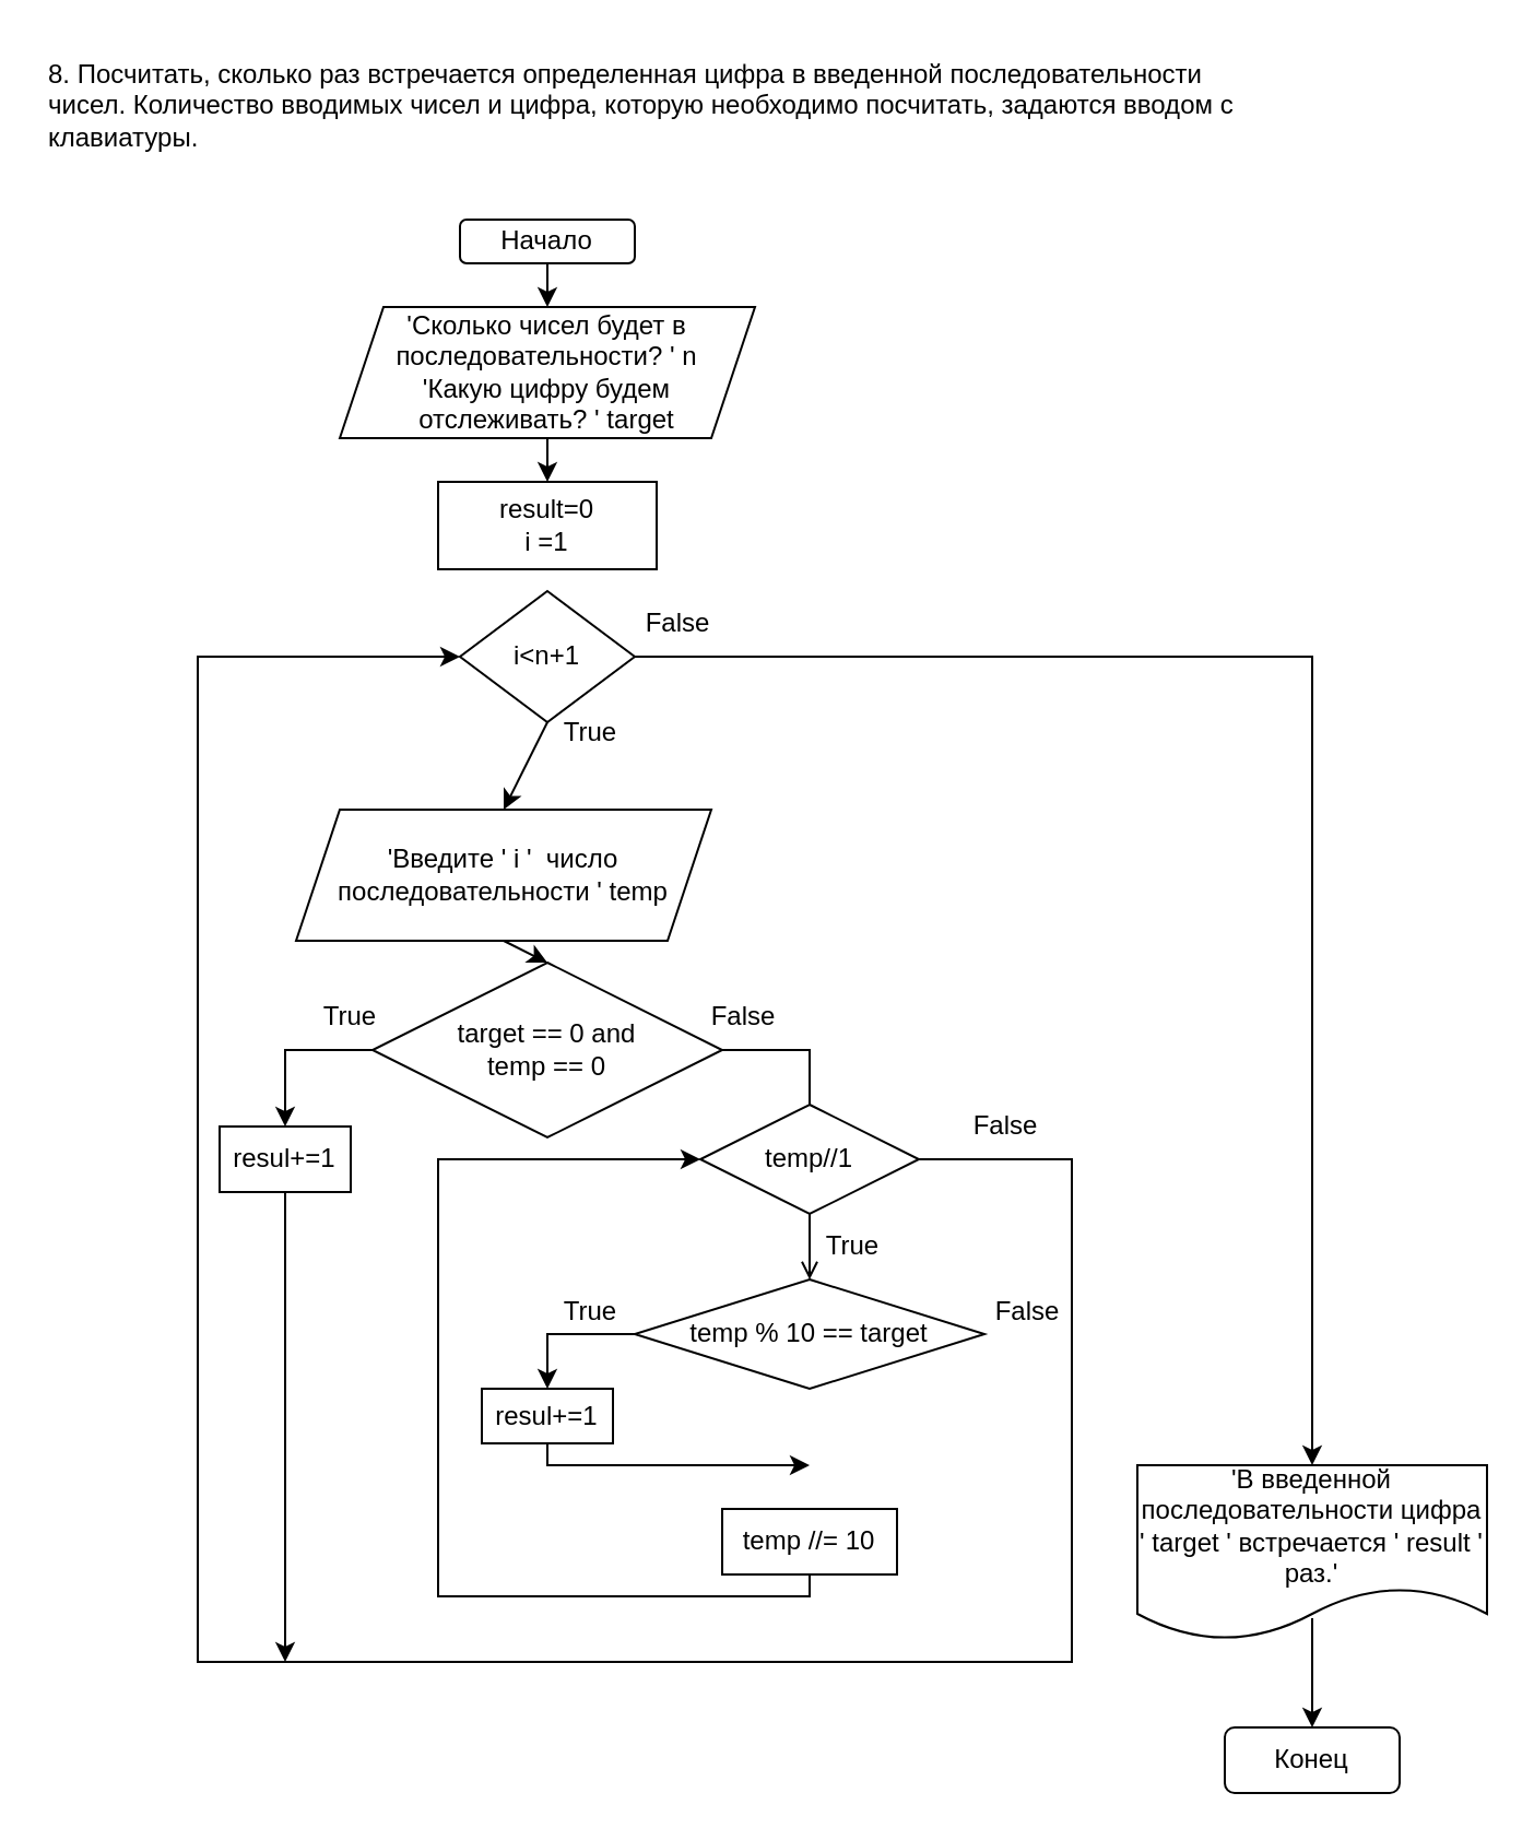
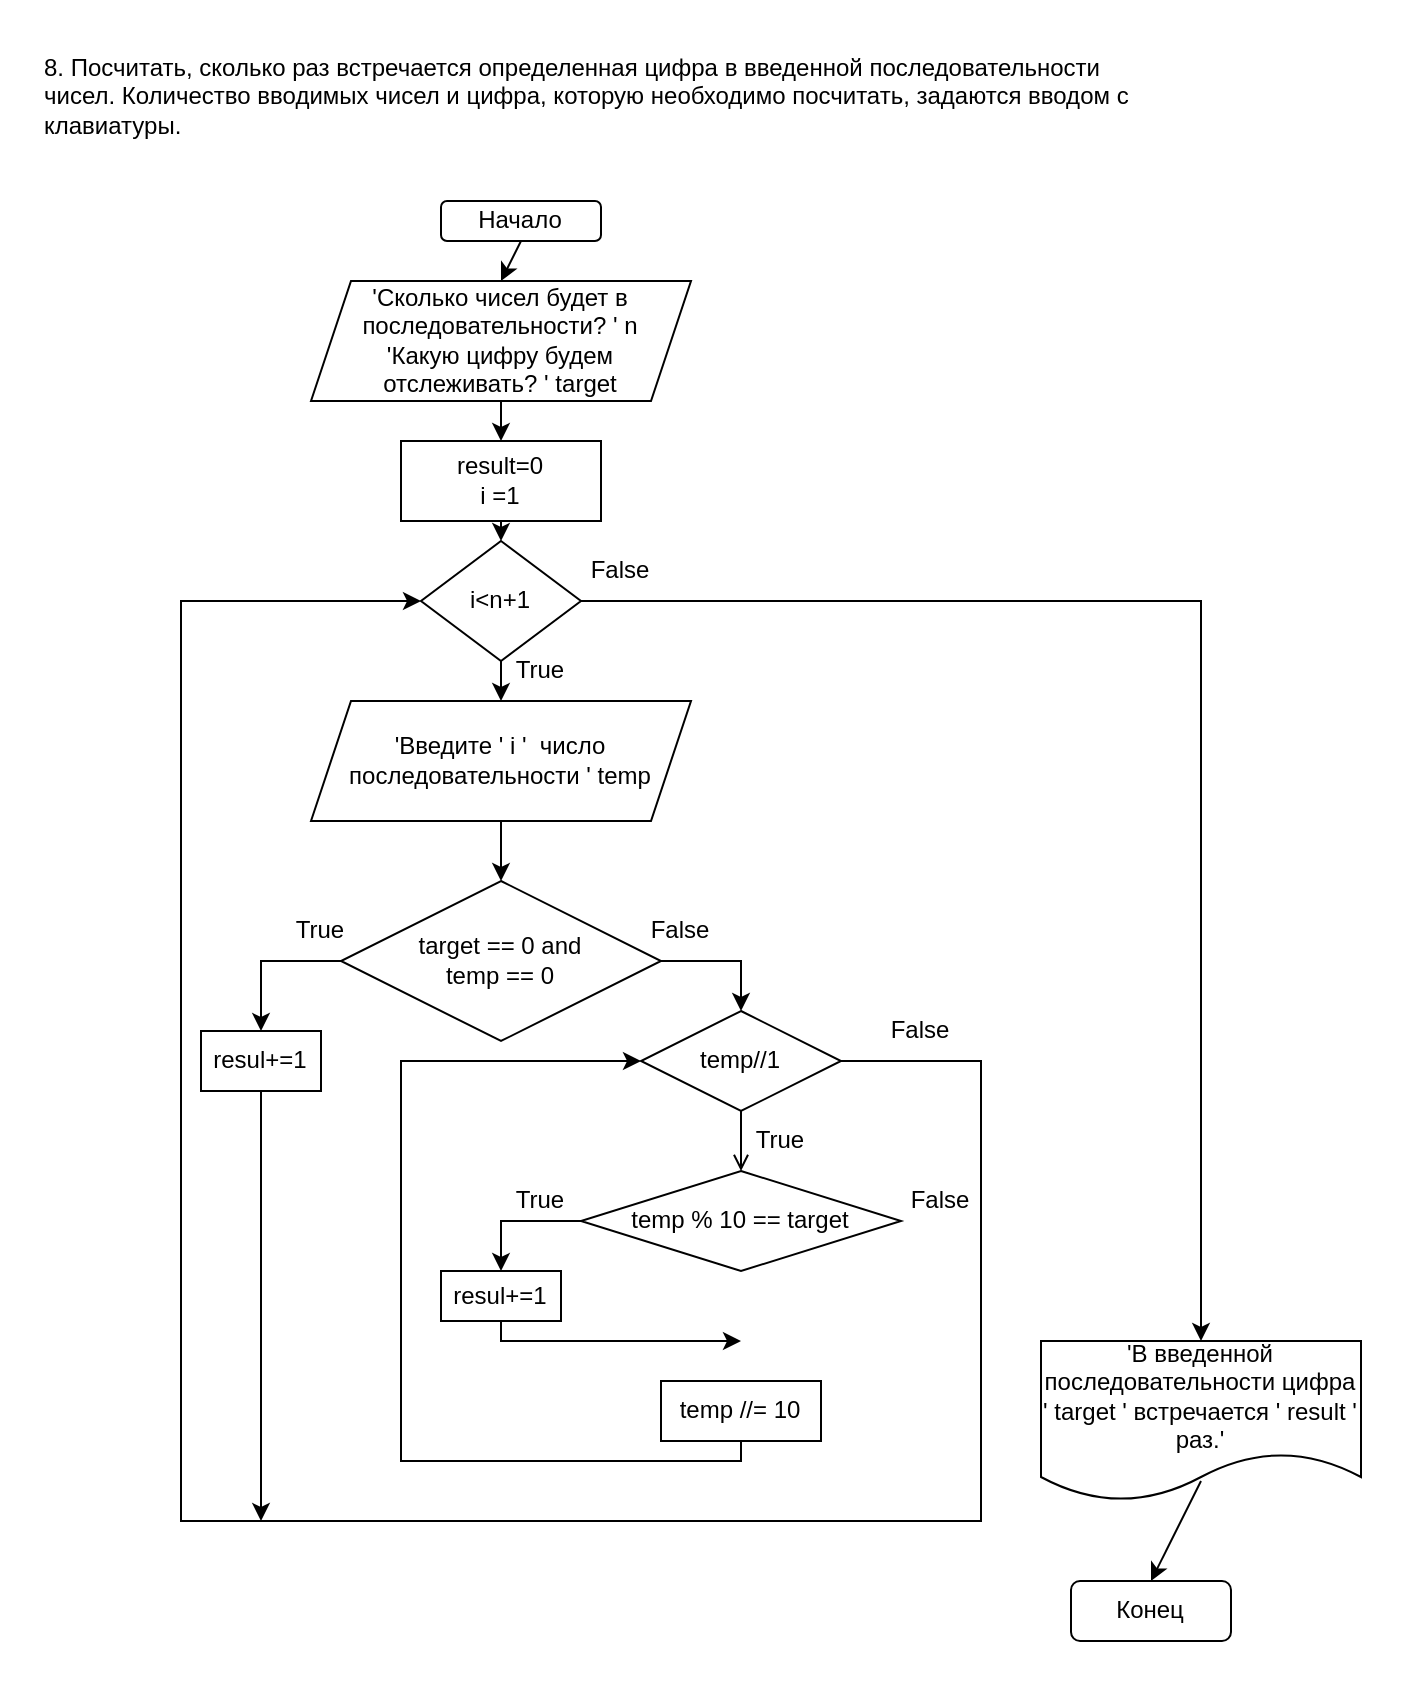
  <mxCell id="0" />
  <mxCell id="1" parent="0" />
- <mxCell id="2" value="Начало" style="rounded=1;whiteSpace=wrap;html=1;" parent="1" vertex="1"><mxGeometry x="210" y="100" width="80" height="20" as="geometry" /></mxCell>
+ <mxCell id="2" value="Начало" style="rounded=1;whiteSpace=wrap;html=1;" parent="1" vertex="1"><mxGeometry x="220" y="100" width="80" height="20" as="geometry" /></mxCell>
  <mxCell id="3" value="result=0&lt;br&gt;i =1" style="rounded=0;whiteSpace=wrap;html=1;" parent="1" vertex="1"><mxGeometry x="200" y="220" width="100" height="40" as="geometry" /></mxCell>
  <mxCell id="4" value="i&amp;lt;n+1" style="rhombus;whiteSpace=wrap;html=1;" parent="1" vertex="1"><mxGeometry x="210" y="270" width="80" height="60" as="geometry" /></mxCell>
- <mxCell id="5" value="Конец" style="rounded=1;whiteSpace=wrap;html=1;" parent="1" vertex="1"><mxGeometry x="560" y="790" width="80" height="30" as="geometry" /></mxCell>
+ <mxCell id="5" value="Конец" style="rounded=1;whiteSpace=wrap;html=1;" parent="1" vertex="1"><mxGeometry x="535" y="790" width="80" height="30" as="geometry" /></mxCell>
  <mxCell id="6" value="True" style="text;html=1;strokeColor=none;fillColor=none;align=center;verticalAlign=middle;whiteSpace=wrap;rounded=0;" parent="1" vertex="1"><mxGeometry x="130" y="450" width="60" height="30" as="geometry" /></mxCell>
  <mxCell id="7" value="False" style="text;html=1;strokeColor=none;fillColor=none;align=center;verticalAlign=middle;whiteSpace=wrap;rounded=0;" parent="1" vertex="1"><mxGeometry x="440" y="585" width="60" height="30" as="geometry" /></mxCell>
  <mxCell id="8" value="'В введенной последовательности цифра ' target ' встречается ' result ' раз.'" style="shape=document;whiteSpace=wrap;html=1;boundedLbl=1;" vertex="1" parent="1"><mxGeometry x="520" y="670" width="160" height="80" as="geometry" /></mxCell>
  <mxCell id="9" value="True" style="text;html=1;strokeColor=none;fillColor=none;align=center;verticalAlign=middle;whiteSpace=wrap;rounded=0;" vertex="1" parent="1"><mxGeometry x="360" y="555" width="60" height="30" as="geometry" /></mxCell>
  <mxCell id="10" value="False" style="text;html=1;strokeColor=none;fillColor=none;align=center;verticalAlign=middle;whiteSpace=wrap;rounded=0;" vertex="1" parent="1"><mxGeometry x="430" y="500" width="60" height="30" as="geometry" /></mxCell>
+ <mxCell id="11" value="" style="endArrow=classic;html=1;rounded=0;entryX=0.5;entryY=0;entryDx=0;entryDy=0;exitX=0.5;exitY=1;exitDx=0;exitDy=0;" edge="1" parent="1" source="3" target="4"><mxGeometry width="50" height="50" relative="1" as="geometry"><mxPoint x="250" y="430" as="sourcePoint" /><mxPoint x="110" y="420" as="targetPoint" /></mxGeometry></mxCell>
  <mxCell id="12" value="'Сколько чисел будет в последовательности? '&amp;nbsp;n&lt;br&gt;'Какую цифру будем отслеживать? ' target" style="shape=parallelogram;perimeter=parallelogramPerimeter;whiteSpace=wrap;html=1;fixedSize=1;" vertex="1" parent="1"><mxGeometry x="155" y="140" width="190" height="60" as="geometry" /></mxCell>
  <mxCell id="13" value="target == 0 and&lt;br&gt;temp == 0" style="rhombus;whiteSpace=wrap;html=1;" vertex="1" parent="1"><mxGeometry x="170" y="440" width="160" height="80" as="geometry" /></mxCell>
  <mxCell id="14" value="" style="endArrow=classic;html=1;rounded=0;exitX=0.5;exitY=1;exitDx=0;exitDy=0;entryX=0.5;entryY=0;entryDx=0;entryDy=0;" edge="1" parent="1" source="2" target="12"><mxGeometry width="50" height="50" relative="1" as="geometry"><mxPoint x="110" y="180" as="sourcePoint" /><mxPoint x="160" y="130" as="targetPoint" /></mxGeometry></mxCell>
  <mxCell id="15" value="" style="endArrow=classic;html=1;rounded=0;exitX=0.5;exitY=1;exitDx=0;exitDy=0;entryX=0.5;entryY=0;entryDx=0;entryDy=0;" edge="1" parent="1" source="12" target="3"><mxGeometry width="50" height="50" relative="1" as="geometry"><mxPoint x="90" y="200" as="sourcePoint" /><mxPoint x="140" y="150" as="targetPoint" /></mxGeometry></mxCell>
  <mxCell id="16" value="resul+=1" style="rounded=0;whiteSpace=wrap;html=1;" vertex="1" parent="1"><mxGeometry x="100" y="515" width="60" height="30" as="geometry" /></mxCell>
  <mxCell id="17" value="8. Посчитать, сколько раз встречается определенная цифра в введенной последовательности чисел. Количество вводимых чисел и цифра, которую необходимо посчитать, задаются вводом с клавиатуры." style="text;whiteSpace=wrap;html=1;" vertex="1" parent="1"><mxGeometry x="20" y="20" width="550" height="60" as="geometry" /></mxCell>
- <mxCell id="18" value="'Введите ' i '&amp;nbsp; число последовательности ' temp" style="shape=parallelogram;perimeter=parallelogramPerimeter;whiteSpace=wrap;html=1;fixedSize=1;" vertex="1" parent="1"><mxGeometry x="135" y="370" width="190" height="60" as="geometry" /></mxCell>
+ <mxCell id="18" value="'Введите ' i '&amp;nbsp; число последовательности ' temp" style="shape=parallelogram;perimeter=parallelogramPerimeter;whiteSpace=wrap;html=1;fixedSize=1;" vertex="1" parent="1"><mxGeometry x="155" y="350" width="190" height="60" as="geometry" /></mxCell>
  <mxCell id="19" value="temp//1" style="rhombus;whiteSpace=wrap;html=1;" vertex="1" parent="1"><mxGeometry x="320" y="505" width="100" height="50" as="geometry" /></mxCell>
  <mxCell id="20" value="temp % 10 == target" style="rhombus;whiteSpace=wrap;html=1;" vertex="1" parent="1"><mxGeometry x="290" y="585" width="160" height="50" as="geometry" /></mxCell>
  <mxCell id="21" value="resul+=1" style="rounded=0;whiteSpace=wrap;html=1;" vertex="1" parent="1"><mxGeometry x="220" y="635" width="60" height="25" as="geometry" /></mxCell>
  <mxCell id="22" value="temp //= 10" style="rounded=0;whiteSpace=wrap;html=1;" vertex="1" parent="1"><mxGeometry x="330" y="690" width="80" height="30" as="geometry" /></mxCell>
  <mxCell id="23" value="" style="endArrow=classic;html=1;rounded=0;exitX=0.5;exitY=1;exitDx=0;exitDy=0;entryX=0.5;entryY=0;entryDx=0;entryDy=0;" edge="1" parent="1" source="4" target="18"><mxGeometry width="50" height="50" relative="1" as="geometry"><mxPoint x="270" y="510" as="sourcePoint" /><mxPoint x="320" y="460" as="targetPoint" /></mxGeometry></mxCell>
  <mxCell id="24" value="" style="endArrow=classic;html=1;rounded=0;exitX=0.5;exitY=1;exitDx=0;exitDy=0;entryX=0.5;entryY=0;entryDx=0;entryDy=0;" edge="1" parent="1" source="18" target="13"><mxGeometry width="50" height="50" relative="1" as="geometry"><mxPoint x="270" y="510" as="sourcePoint" /><mxPoint x="320" y="460" as="targetPoint" /></mxGeometry></mxCell>
  <mxCell id="25" value="" style="endArrow=classic;html=1;rounded=0;exitX=0;exitY=0.5;exitDx=0;exitDy=0;entryX=0.5;entryY=0;entryDx=0;entryDy=0;" edge="1" parent="1" source="13" target="16"><mxGeometry width="50" height="50" relative="1" as="geometry"><mxPoint x="270" y="510" as="sourcePoint" /><mxPoint x="320" y="460" as="targetPoint" /><Array as="points"><mxPoint x="130" y="480" /></Array></mxGeometry></mxCell>
- <mxCell id="26" value="" style="endArrow=none;html=1;rounded=0;exitX=1;exitY=0.5;exitDx=0;exitDy=0;entryX=0.5;entryY=0;entryDx=0;entryDy=0;" edge="1" parent="1" source="13" target="19"><mxGeometry width="50" height="50" relative="1" as="geometry"><mxPoint x="380" y="490" as="sourcePoint" /><mxPoint x="430" y="440" as="targetPoint" /><Array as="points"><mxPoint x="370" y="480" /></Array></mxGeometry></mxCell>
+ <mxCell id="26" value="" style="endArrow=classic;html=1;rounded=0;exitX=1;exitY=0.5;exitDx=0;exitDy=0;entryX=0.5;entryY=0;entryDx=0;entryDy=0;" edge="1" parent="1" source="13" target="19"><mxGeometry width="50" height="50" relative="1" as="geometry"><mxPoint x="380" y="490" as="sourcePoint" /><mxPoint x="430" y="440" as="targetPoint" /><Array as="points"><mxPoint x="370" y="480" /></Array></mxGeometry></mxCell>
  <mxCell id="27" value="" style="endArrow=open;html=1;rounded=0;exitX=0.5;exitY=1;exitDx=0;exitDy=0;entryX=0.5;entryY=0;entryDx=0;entryDy=0;" edge="1" parent="1" source="19" target="20"><mxGeometry width="50" height="50" relative="1" as="geometry"><mxPoint x="190" y="610" as="sourcePoint" /><mxPoint x="240" y="560" as="targetPoint" /></mxGeometry></mxCell>
  <mxCell id="28" value="" style="endArrow=classic;html=1;rounded=0;exitX=0;exitY=0.5;exitDx=0;exitDy=0;entryX=0.5;entryY=0;entryDx=0;entryDy=0;" edge="1" parent="1" source="20" target="21"><mxGeometry width="50" height="50" relative="1" as="geometry"><mxPoint x="480" y="600" as="sourcePoint" /><mxPoint x="530" y="550" as="targetPoint" /><Array as="points"><mxPoint x="250" y="610" /></Array></mxGeometry></mxCell>
  <mxCell id="29" value="" style="endArrow=classic;html=1;rounded=0;exitX=0.5;exitY=1;exitDx=0;exitDy=0;" edge="1" parent="1" source="21"><mxGeometry width="50" height="50" relative="1" as="geometry"><mxPoint x="240" y="730" as="sourcePoint" /><mxPoint x="370" y="670" as="targetPoint" /><Array as="points"><mxPoint x="250" y="670" /></Array></mxGeometry></mxCell>
  <mxCell id="30" value="True" style="text;html=1;strokeColor=none;fillColor=none;align=center;verticalAlign=middle;whiteSpace=wrap;rounded=0;" vertex="1" parent="1"><mxGeometry x="240" y="585" width="60" height="30" as="geometry" /></mxCell>
  <mxCell id="31" value="False" style="text;html=1;strokeColor=none;fillColor=none;align=center;verticalAlign=middle;whiteSpace=wrap;rounded=0;" vertex="1" parent="1"><mxGeometry x="310" y="450" width="60" height="30" as="geometry" /></mxCell>
  <mxCell id="32" value="" style="endArrow=classic;html=1;rounded=0;exitX=0.5;exitY=1;exitDx=0;exitDy=0;entryX=0;entryY=0.5;entryDx=0;entryDy=0;" edge="1" parent="1" source="22" target="19"><mxGeometry width="50" height="50" relative="1" as="geometry"><mxPoint x="110" y="710" as="sourcePoint" /><mxPoint x="170" y="720" as="targetPoint" /><Array as="points"><mxPoint x="370" y="730" /><mxPoint x="200" y="730" /><mxPoint x="200" y="530" /></Array></mxGeometry></mxCell>
  <mxCell id="33" value="" style="endArrow=classic;html=1;rounded=0;exitX=1;exitY=0.5;exitDx=0;exitDy=0;entryX=0;entryY=0.5;entryDx=0;entryDy=0;" edge="1" parent="1" source="19" target="4"><mxGeometry width="50" height="50" relative="1" as="geometry"><mxPoint x="600" y="580" as="sourcePoint" /><mxPoint x="90" y="300" as="targetPoint" /><Array as="points"><mxPoint x="490" y="530" /><mxPoint x="490" y="760" /><mxPoint x="90" y="760" /><mxPoint x="90" y="300" /></Array></mxGeometry></mxCell>
  <mxCell id="34" value="" style="endArrow=classic;html=1;rounded=0;exitX=0.5;exitY=1;exitDx=0;exitDy=0;" edge="1" parent="1" source="16"><mxGeometry width="50" height="50" relative="1" as="geometry"><mxPoint x="-40" y="670" as="sourcePoint" /><mxPoint x="130" y="760" as="targetPoint" /></mxGeometry></mxCell>
  <mxCell id="35" value="" style="endArrow=classic;html=1;rounded=0;exitX=1;exitY=0.5;exitDx=0;exitDy=0;entryX=0.5;entryY=0;entryDx=0;entryDy=0;" edge="1" parent="1" source="4" target="8"><mxGeometry width="50" height="50" relative="1" as="geometry"><mxPoint x="490" y="270" as="sourcePoint" /><mxPoint x="540" y="220" as="targetPoint" /><Array as="points"><mxPoint x="600" y="300" /></Array></mxGeometry></mxCell>
  <mxCell id="36" value="False" style="text;html=1;strokeColor=none;fillColor=none;align=center;verticalAlign=middle;whiteSpace=wrap;rounded=0;" vertex="1" parent="1"><mxGeometry x="280" y="270" width="60" height="30" as="geometry" /></mxCell>
  <mxCell id="37" value="True" style="text;html=1;strokeColor=none;fillColor=none;align=center;verticalAlign=middle;whiteSpace=wrap;rounded=0;" vertex="1" parent="1"><mxGeometry x="240" y="320" width="60" height="30" as="geometry" /></mxCell>
  <mxCell id="38" value="" style="endArrow=classic;html=1;rounded=0;entryX=0.5;entryY=0;entryDx=0;entryDy=0;" edge="1" parent="1" target="5"><mxGeometry width="50" height="50" relative="1" as="geometry"><mxPoint x="600" y="740" as="sourcePoint" /><mxPoint x="450" y="800" as="targetPoint" /></mxGeometry></mxCell>
